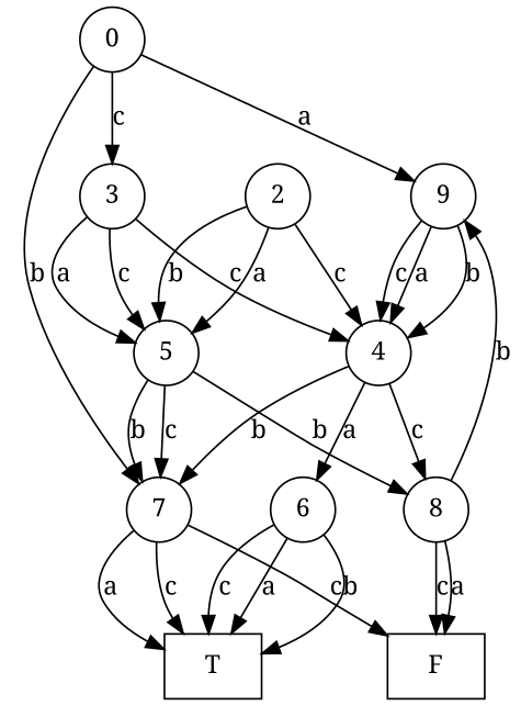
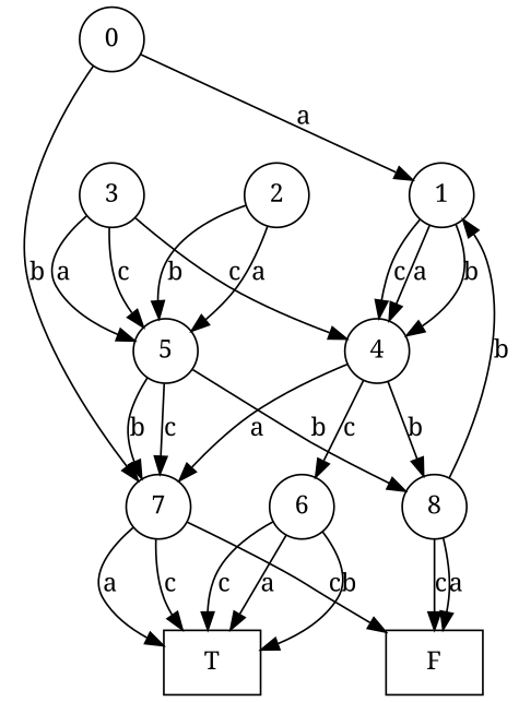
  digraph {
    fontname="Noto Serif"
    node [fontname="Noto Serif" shape=circle]
    edge [fontname="Noto Serif"]
    0
-   1 [label=9]
+   1
    3
    7
    4
    2
    5
    6
    8
    T [shape=box]
    F [shape=box]
    0 -> 1 [label=a]
-   0 -> 3 [label=c]
    0 -> 7 [label=b]
    1 -> 4 [label=b]
    1 -> 4 [label=c]
    1 -> 4 [label=a]
    3 -> 4 [label=c]
    3 -> 5 [label=a]
    3 -> 5 [label=c]
    7 -> T [label=a]
    7 -> T [label=c]
    7 -> F [label=c]
-   4 -> 7 [label=b]
-   4 -> 6 [label=a]
-   4 -> 8 [label=c]
-   2 -> 4 [label=c]
+   4 -> 7 [label=a]
+   4 -> 6 [label=c]
+   4 -> 8 [label=b]
    2 -> 5 [label=a]
    2 -> 5 [label=b]
    5 -> 7 [label=b]
    5 -> 7 [label=c]
    5 -> 8 [label=b]
    6 -> T [label=c]
    6 -> T [label=a]
    6 -> T [label=b]
    8 -> 1 [label=b]
    8 -> F [label=a]
    8 -> F [label=c]
  }
